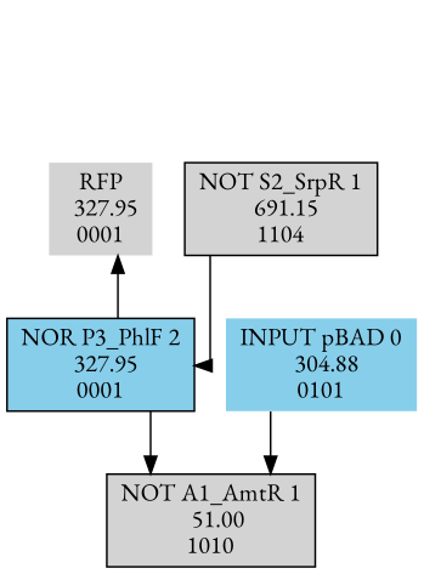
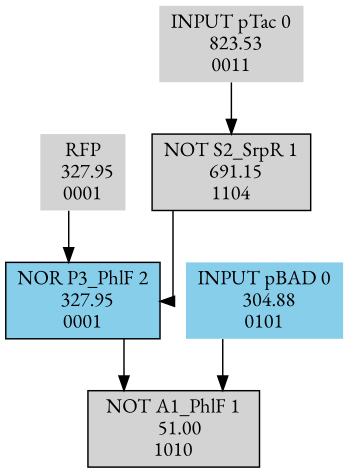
  digraph {
    fontname="EB Garamond"
    rankdir=TB
    splines=ortho
    node [fillcolor=lightgrey fontname="EB Garamond" shape=none style=filled]
    edge [fontname="EB Garamond"]
    n1 [label="RFP\n  327.95\n0001"]
    n2 [fillcolor=skyblue label="INPUT pBAD 0\n  304.88\n0101"]
-   n3 [label="NOT A1_AmtR 1\n   51.00\n1010" shape=box]
+   n3 [label="NOT A1_PhlF 1\n   51.00\n1010" shape=box]
+   n4 [label="INPUT pTac 0\n  823.53\n0011"]
    n5 [label="NOT S2_SrpR 1\n  691.15\n1104" shape=box]
    n6 [fillcolor=skyblue label="NOR P3_PhlF 2\n  327.95\n0001" shape=box]
    n2 -> n3
+   n4 -> n5
    n5 -> n6
-   n6 -> n1
+   n1 -> n6
    n6 -> n3
  }
